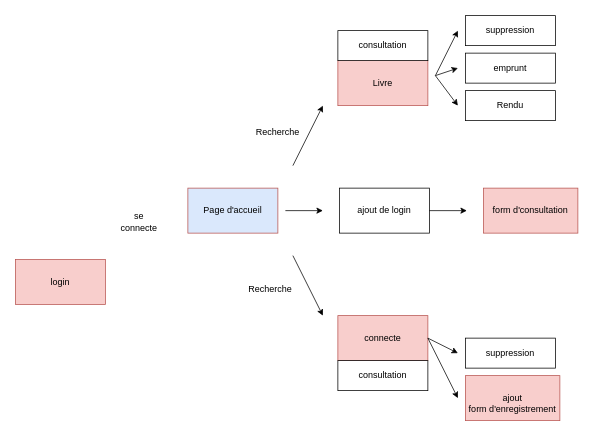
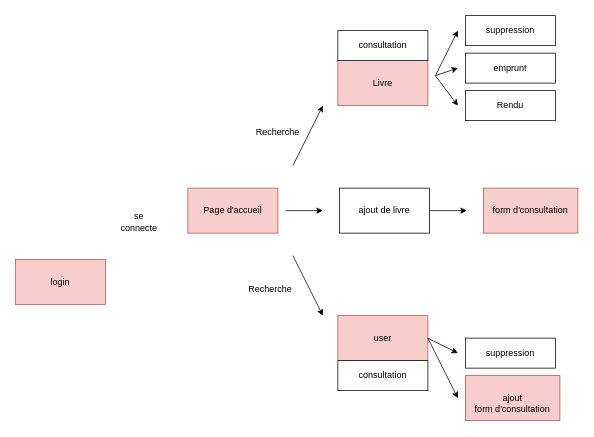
  <mxCell id="0" />
  <mxCell id="1" parent="0" />
  <mxCell id="2" value="" style="endArrow=classic;html=1;rounded=0;" parent="1" edge="1"><mxGeometry width="50" height="50" relative="1" as="geometry"><mxPoint x="390" y="220" as="sourcePoint" /><mxPoint x="430" y="140" as="targetPoint" /></mxGeometry></mxCell>
  <mxCell id="3" value="" style="endArrow=classic;html=1;rounded=0;" parent="1" edge="1"><mxGeometry width="50" height="50" relative="1" as="geometry"><mxPoint x="390" y="340" as="sourcePoint" /><mxPoint x="430" y="420" as="targetPoint" /></mxGeometry></mxCell>
  <mxCell id="4" value="se connecte" style="text;html=1;strokeColor=none;fillColor=none;align=center;verticalAlign=middle;whiteSpace=wrap;rounded=0;" parent="1" vertex="1"><mxGeometry x="155" y="280" width="60" height="30" as="geometry" /></mxCell>
  <mxCell id="5" value="login" style="rounded=0;whiteSpace=wrap;html=1;fillColor=#f8cecc;strokeColor=#b85450;" parent="1" vertex="1"><mxGeometry x="20" y="345" width="120" height="60" as="geometry" /></mxCell>
- <mxCell id="6" value="Page d'accueil" style="rounded=0;whiteSpace=wrap;html=1;fillColor=#dae8fc;strokeColor=#b85450;" parent="1" vertex="1"><mxGeometry x="250" y="250" width="120" height="60" as="geometry" /></mxCell>
+ <mxCell id="6" value="Page d'accueil" style="rounded=0;whiteSpace=wrap;html=1;fillColor=#f8cecc;strokeColor=#b85450;" parent="1" vertex="1"><mxGeometry x="250" y="250" width="120" height="60" as="geometry" /></mxCell>
  <mxCell id="7" value="Livre" style="rounded=0;whiteSpace=wrap;html=1;fillColor=#f8cecc;strokeColor=#b85450;" parent="1" vertex="1"><mxGeometry x="450" y="80" width="120" height="60" as="geometry" /></mxCell>
- <mxCell id="8" value="connecte" style="rounded=0;whiteSpace=wrap;html=1;fillColor=#f8cecc;strokeColor=#b85450;" parent="1" vertex="1"><mxGeometry x="450" y="420" width="120" height="60" as="geometry" /></mxCell>
+ <mxCell id="8" value="user" style="rounded=0;whiteSpace=wrap;html=1;fillColor=#f8cecc;strokeColor=#b85450;" parent="1" vertex="1"><mxGeometry x="450" y="420" width="120" height="60" as="geometry" /></mxCell>
  <mxCell id="9" value="Recherche" style="text;html=1;strokeColor=none;fillColor=none;align=center;verticalAlign=middle;whiteSpace=wrap;rounded=0;" parent="1" vertex="1"><mxGeometry x="340" y="160" width="60" height="30" as="geometry" /></mxCell>
  <mxCell id="10" value="consultation" style="rounded=0;whiteSpace=wrap;html=1;" parent="1" vertex="1"><mxGeometry x="450" y="40" width="120" height="40" as="geometry" /></mxCell>
  <mxCell id="11" value="suppression" style="rounded=0;whiteSpace=wrap;html=1;" parent="1" vertex="1"><mxGeometry x="620" y="20" width="120" height="40" as="geometry" /></mxCell>
  <mxCell id="12" value="Rendu" style="rounded=0;whiteSpace=wrap;html=1;" parent="1" vertex="1"><mxGeometry x="620" y="120" width="120" height="40" as="geometry" /></mxCell>
  <mxCell id="13" value="emprunt" style="rounded=0;whiteSpace=wrap;html=1;" parent="1" vertex="1"><mxGeometry x="620" y="70" width="120" height="40" as="geometry" /></mxCell>
- <mxCell id="14" value="ajout de login" style="rounded=0;whiteSpace=wrap;html=1;" parent="1" vertex="1"><mxGeometry x="452" y="250" width="120" height="60" as="geometry" /></mxCell>
+ <mxCell id="14" value="ajout de livre" style="rounded=0;whiteSpace=wrap;html=1;" parent="1" vertex="1"><mxGeometry x="452" y="250" width="120" height="60" as="geometry" /></mxCell>
  <mxCell id="15" value="Recherche" style="text;html=1;strokeColor=none;fillColor=none;align=center;verticalAlign=middle;whiteSpace=wrap;rounded=0;" parent="1" vertex="1"><mxGeometry x="330" y="370" width="60" height="30" as="geometry" /></mxCell>
  <mxCell id="16" value="" style="endArrow=classic;html=1;rounded=0;" parent="1" edge="1"><mxGeometry width="50" height="50" relative="1" as="geometry"><mxPoint x="380" y="280" as="sourcePoint" /><mxPoint x="430" y="280" as="targetPoint" /></mxGeometry></mxCell>
  <mxCell id="17" value="" style="endArrow=classic;html=1;rounded=0;" parent="1" edge="1"><mxGeometry width="50" height="50" relative="1" as="geometry"><mxPoint x="572" y="280" as="sourcePoint" /><mxPoint x="622" y="280" as="targetPoint" /></mxGeometry></mxCell>
  <mxCell id="18" value="form d'consultation" style="rounded=0;whiteSpace=wrap;html=1;fillColor=#f8cecc;strokeColor=#b85450;" parent="1" vertex="1"><mxGeometry x="644" y="250" width="126" height="60" as="geometry" /></mxCell>
  <mxCell id="19" value="consultation" style="rounded=0;whiteSpace=wrap;html=1;" parent="1" vertex="1"><mxGeometry x="450" y="480" width="120" height="40" as="geometry" /></mxCell>
  <mxCell id="20" value="suppression" style="rounded=0;whiteSpace=wrap;html=1;" parent="1" vertex="1"><mxGeometry x="620" y="450" width="120" height="40" as="geometry" /></mxCell>
- <mxCell id="21" value="&lt;br&gt;ajout&lt;br&gt;form d'enregistrement" style="rounded=0;whiteSpace=wrap;html=1;fillColor=#f8cecc;strokeColor=#b85450;" parent="1" vertex="1"><mxGeometry x="620" y="500" width="126" height="60" as="geometry" /></mxCell>
+ <mxCell id="21" value="&lt;br&gt;ajout&lt;br&gt;form d'consultation" style="rounded=0;whiteSpace=wrap;html=1;fillColor=#f8cecc;strokeColor=#b85450;" parent="1" vertex="1"><mxGeometry x="620" y="500" width="126" height="60" as="geometry" /></mxCell>
  <mxCell id="22" value="" style="endArrow=classic;html=1;rounded=0;" parent="1" edge="1"><mxGeometry width="50" height="50" relative="1" as="geometry"><mxPoint x="580" y="100" as="sourcePoint" /><mxPoint x="610" y="40" as="targetPoint" /></mxGeometry></mxCell>
  <mxCell id="23" value="" style="endArrow=classic;html=1;rounded=0;" parent="1" edge="1"><mxGeometry width="50" height="50" relative="1" as="geometry"><mxPoint x="580" y="100" as="sourcePoint" /><mxPoint x="610" y="90" as="targetPoint" /></mxGeometry></mxCell>
  <mxCell id="24" value="" style="endArrow=classic;html=1;rounded=0;" parent="1" edge="1"><mxGeometry width="50" height="50" relative="1" as="geometry"><mxPoint x="580" y="100" as="sourcePoint" /><mxPoint x="610" y="140" as="targetPoint" /></mxGeometry></mxCell>
  <mxCell id="25" value="" style="endArrow=classic;html=1;rounded=0;" parent="1" edge="1"><mxGeometry width="50" height="50" relative="1" as="geometry"><mxPoint x="570" y="450" as="sourcePoint" /><mxPoint x="610" y="530" as="targetPoint" /></mxGeometry></mxCell>
  <mxCell id="26" value="" style="endArrow=classic;html=1;rounded=0;exitX=1;exitY=0.5;exitDx=0;exitDy=0;" parent="1" source="8" edge="1"><mxGeometry width="50" height="50" relative="1" as="geometry"><mxPoint x="590" y="110" as="sourcePoint" /><mxPoint x="610" y="470" as="targetPoint" /></mxGeometry></mxCell>
